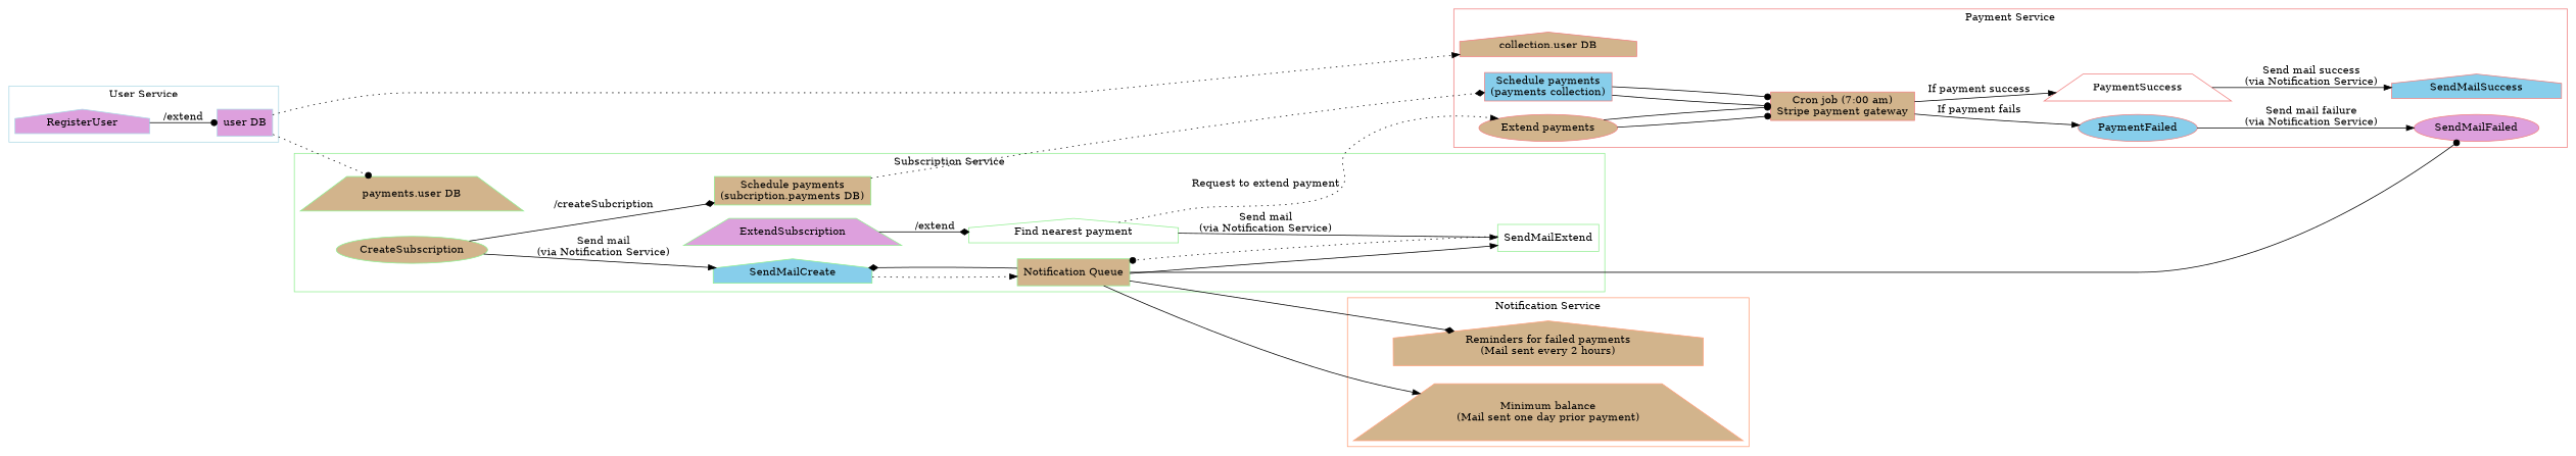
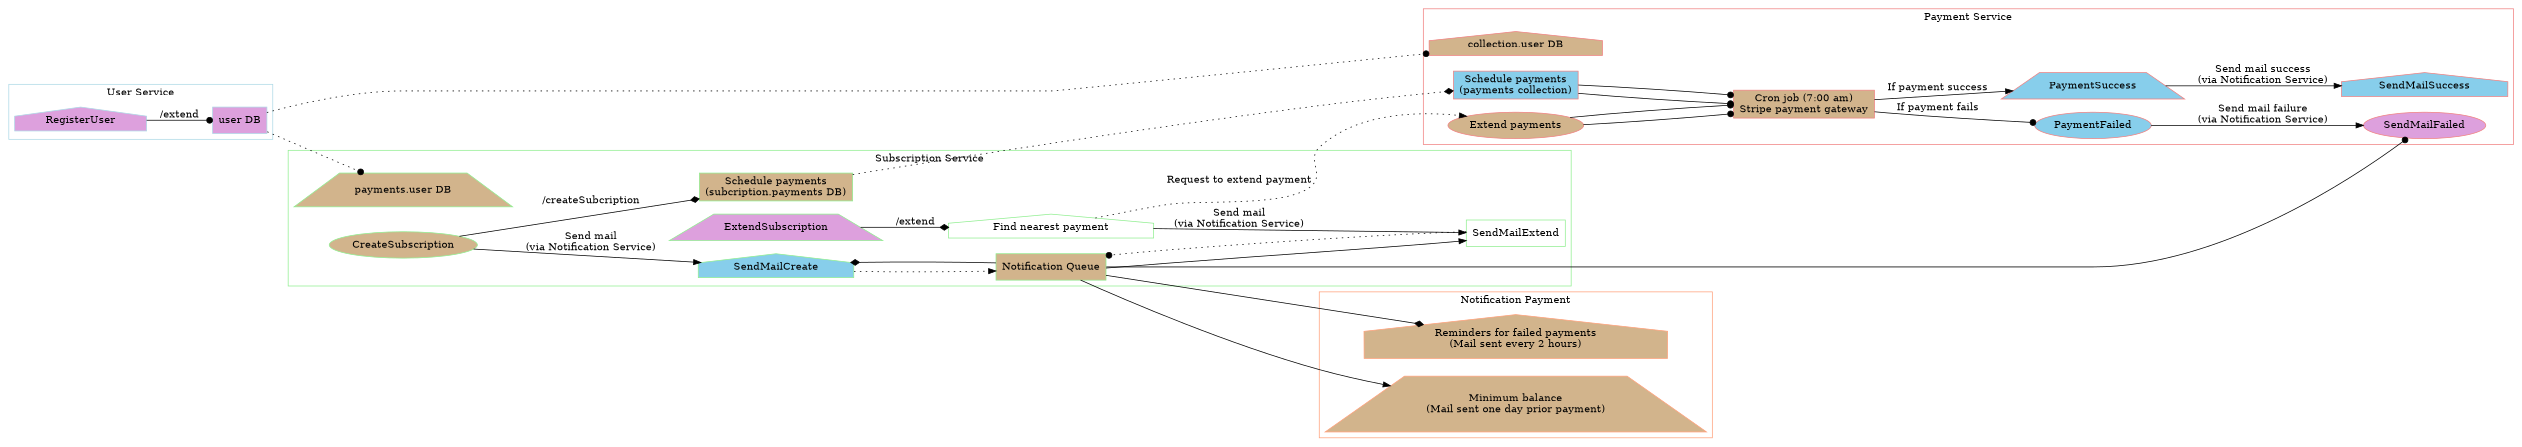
  digraph {
    rankdir=LR
    node [color=lightcoral fillcolor=tan shape=house style=filled]
    edge [arrowhead=normal]
    RegisterUser [color=lightblue fillcolor=plum]
    n2 [color=lightblue fillcolor=plum label="user DB" shape=box]
    n3 [label="collection.user DB"]
    n4 [fillcolor=skyblue label="Schedule payments\n(payments collection)" shape=box]
    n5 [label="Cron job (7:00 am)\nStripe payment gateway" shape=box]
    n6 [label="Extend payments" shape=ellipse]
-   PaymentSuccess [fillcolor=white shape=trapezium]
+   PaymentSuccess [fillcolor=skyblue shape=trapezium]
    PaymentFailed [fillcolor=skyblue shape=ellipse]
    SendMailSuccess [fillcolor=skyblue]
    SendMailFailed [fillcolor=plum shape=ellipse]
    n11 [color=lightgreen height=0.2 label="payments.user DB" shape=trapezium]
    CreateSubscription [color=lightgreen shape=ellipse]
    n13 [color=lightgreen label="Schedule payments\n(subcription.payments DB)" shape=box]
    SendMailCreate [color=lightgreen fillcolor=skyblue]
    n15 [color=lightgreen label="Notification Queue" shape=box]
    ExtendSubscription [color=lightgreen fillcolor=plum shape=trapezium]
    n17 [color=lightgreen fillcolor=white label="Find nearest payment"]
    SendMailExtend [color=lightgreen fillcolor=white shape=box]
    n19 [color=lightsalmon label="Reminders for failed payments\n(Mail sent every 2 hours)"]
    n20 [color=lightsalmon label="Minimum balance\n(Mail sent one day prior payment)" shape=trapezium]
    subgraph cluster_1 {
      color=lightblue
      label="User Service"
      RegisterUser
      n2
    }
    subgraph cluster_2 {
      color=lightcoral
      label="Payment Service"
      n3
      n4
      n5
      n6
      PaymentSuccess
      PaymentFailed
      SendMailSuccess
      SendMailFailed
    }
    subgraph cluster_3 {
      color=lightgreen
      label="Subscription Service"
      n11
      CreateSubscription
      n13
      SendMailCreate
      n15
      ExtendSubscription
      n17
      SendMailExtend
    }
    subgraph cluster_4 {
      color=lightsalmon
-     label="Notification Service"
+     label="Notification Payment"
      n19
      n20
    }
    RegisterUser -> n2 [arrowhead=dot label="/extend"]
-   n2 -> n3 [style=dotted]
+   n2 -> n3 [arrowhead=dot style=dotted]
    n2 -> n11 [arrowhead=dot style=dotted]
    n4 -> n5 [arrowhead=dot]
    n4 -> n5 [arrowhead=dot]
    n5 -> PaymentSuccess [label="If payment success"]
-   n5 -> PaymentFailed [label="If payment fails"]
+   n5 -> PaymentFailed [arrowhead=dot label="If payment fails"]
    n6 -> n5 [arrowhead=dot]
    n6 -> n5 [arrowhead=dot]
    PaymentSuccess -> SendMailSuccess [label="Send mail success\n(via Notification Service)"]
    PaymentFailed -> SendMailFailed [label="Send mail failure\n(via Notification Service)"]
    CreateSubscription -> n13 [arrowhead=diamond label="/createSubcription"]
    CreateSubscription -> SendMailCreate [label="Send mail\n(via Notification Service)"]
    n13 -> n4 [arrowhead=diamond style=dotted]
    SendMailCreate -> n15 [style=dotted]
    n15 -> SendMailFailed [arrowhead=dot]
    n15 -> SendMailCreate [arrowhead=diamond]
    n15 -> SendMailExtend
    n15 -> n19 [arrowhead=diamond]
    n15 -> n20
    ExtendSubscription -> n17 [arrowhead=diamond label="/extend"]
    n17 -> n6 [label="Request to extend payment" style=dotted]
    n17 -> SendMailExtend [label="Send mail\n(via Notification Service)"]
    SendMailExtend -> n15 [arrowhead=dot style=dotted]
  }
